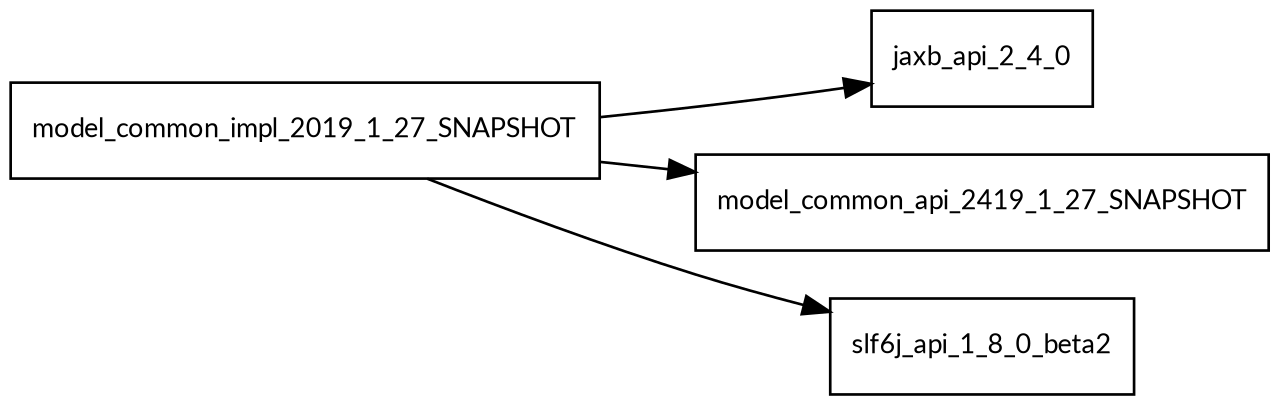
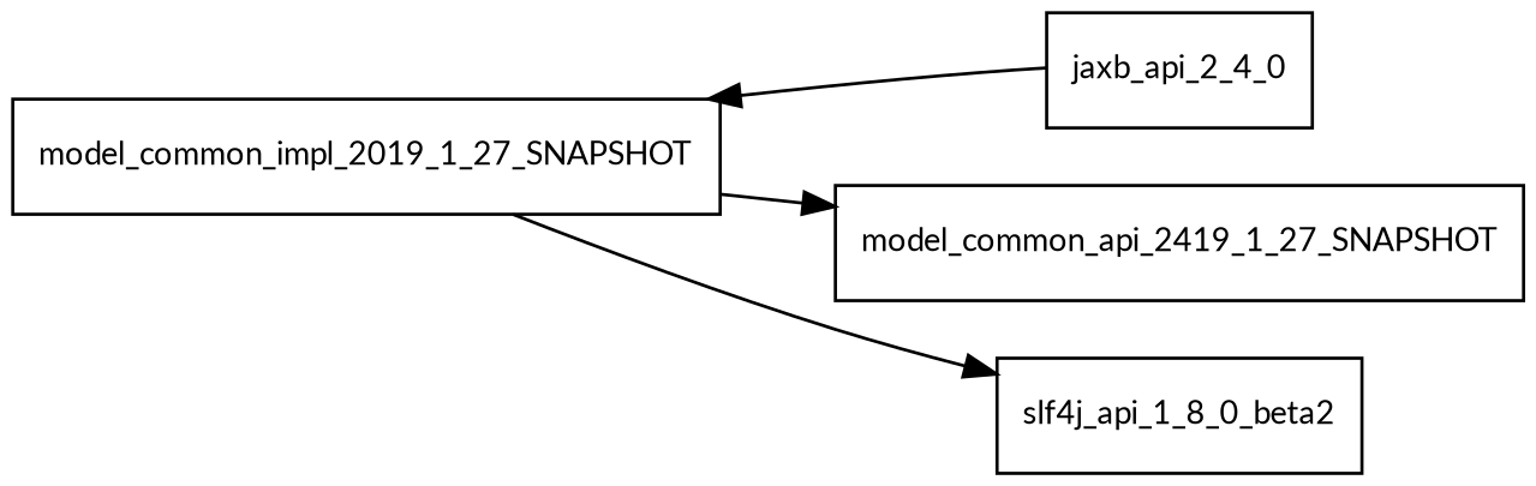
  digraph {
    fontname=Lato
    rankdir=LR
    node [fontname=Lato fontsize=10.0 shape=box]
    edge [fontname=Lato]
    model_common_impl_2019_1_27_SNAPSHOT
    jaxb_api_2_4_0
    n3 [label=model_common_api_2419_1_27_SNAPSHOT]
-   slf4j_api_1_8_0_beta2 [label=slf6j_api_1_8_0_beta2]
-   model_common_impl_2019_1_27_SNAPSHOT -> jaxb_api_2_4_0
+   slf4j_api_1_8_0_beta2
+   jaxb_api_2_4_0 -> model_common_impl_2019_1_27_SNAPSHOT
    model_common_impl_2019_1_27_SNAPSHOT -> n3
    model_common_impl_2019_1_27_SNAPSHOT -> slf4j_api_1_8_0_beta2
  }
